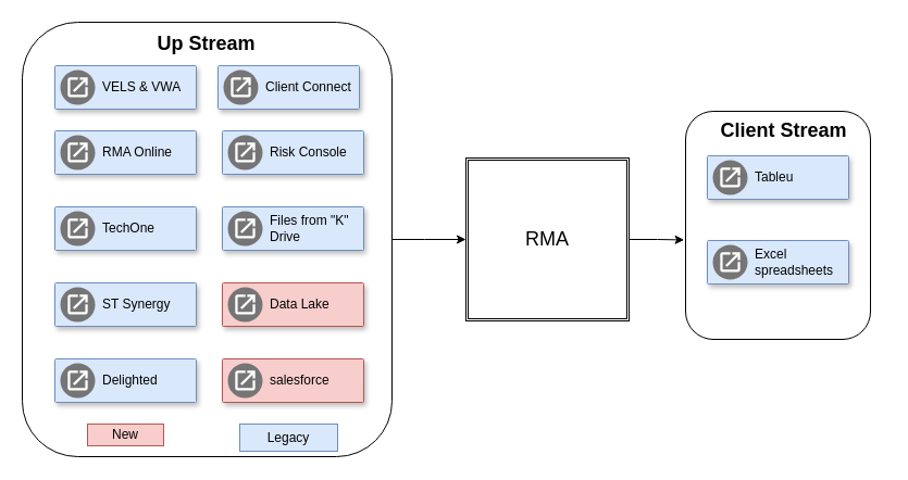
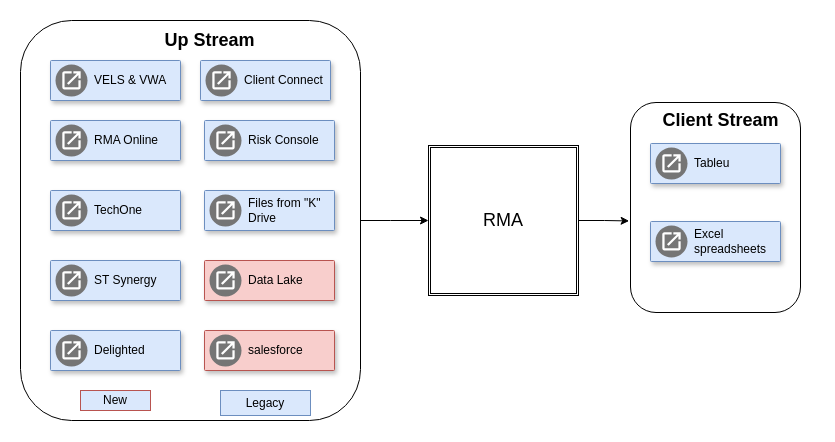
  <mxCell id="0" />
  <mxCell id="1" parent="0" />
  <mxCell id="2" value="" style="rounded=1;whiteSpace=wrap;html=1;" vertex="1" parent="1"><mxGeometry x="630" y="102" width="170" height="210" as="geometry" /></mxCell>
  <mxCell id="3" style="edgeStyle=orthogonalEdgeStyle;rounded=0;orthogonalLoop=1;jettySize=auto;html=1;entryX=0;entryY=0.5;entryDx=0;entryDy=0;" edge="1" parent="1" source="4" target="30"><mxGeometry relative="1" as="geometry"><Array as="points"><mxPoint x="390" y="220" /><mxPoint x="390" y="220" /></Array></mxGeometry></mxCell>
  <mxCell id="4" value="" style="rounded=1;whiteSpace=wrap;html=1;" vertex="1" parent="1"><mxGeometry x="20" y="20" width="340" height="400" as="geometry" /></mxCell>
  <mxCell id="5" value="" style="group" vertex="1" connectable="0" parent="1"><mxGeometry x="50" y="60" width="284" height="310" as="geometry" /></mxCell>
  <mxCell id="6" value="" style="strokeColor=#6c8ebf;shadow=1;strokeWidth=1;rounded=1;absoluteArcSize=1;arcSize=2;fillColor=#dae8fc;" parent="5" vertex="1"><mxGeometry x="154" y="60" width="130" height="40" as="geometry" /></mxCell>
  <mxCell id="7" value="Risk Console" style="dashed=0;connectable=0;html=1;fillColor=#757575;strokeColor=none;shape=mxgraph.gcp2.application_system;part=1;labelPosition=right;verticalLabelPosition=middle;align=left;verticalAlign=middle;spacingLeft=5;fontSize=12;" parent="6" vertex="1"><mxGeometry y="0.5" width="32" height="32" relative="1" as="geometry"><mxPoint x="5" y="-16" as="offset" /></mxGeometry></mxCell>
  <mxCell id="8" value="" style="strokeColor=#6c8ebf;shadow=1;strokeWidth=1;rounded=1;absoluteArcSize=1;arcSize=2;fillColor=#dae8fc;" parent="5" vertex="1"><mxGeometry x="150" width="130" height="40" as="geometry" /></mxCell>
  <mxCell id="9" value="Client Connect" style="dashed=0;connectable=0;html=1;fillColor=#757575;strokeColor=none;shape=mxgraph.gcp2.application_system;part=1;labelPosition=right;verticalLabelPosition=middle;align=left;verticalAlign=middle;spacingLeft=5;fontSize=12;" parent="8" vertex="1"><mxGeometry y="0.5" width="32" height="32" relative="1" as="geometry"><mxPoint x="5" y="-16" as="offset" /></mxGeometry></mxCell>
  <mxCell id="10" value="" style="strokeColor=#6c8ebf;shadow=1;strokeWidth=1;rounded=1;absoluteArcSize=1;arcSize=2;fillColor=#dae8fc;" parent="5" vertex="1"><mxGeometry width="130" height="40" as="geometry" /></mxCell>
  <mxCell id="11" value="VELS &amp;amp; VWA" style="dashed=0;connectable=0;html=1;fillColor=#757575;strokeColor=none;shape=mxgraph.gcp2.application_system;part=1;labelPosition=right;verticalLabelPosition=middle;align=left;verticalAlign=middle;spacingLeft=5;fontSize=12;" parent="10" vertex="1"><mxGeometry y="0.5" width="32" height="32" relative="1" as="geometry"><mxPoint x="5" y="-16" as="offset" /></mxGeometry></mxCell>
  <mxCell id="12" value="" style="strokeColor=#6c8ebf;shadow=1;strokeWidth=1;rounded=1;absoluteArcSize=1;arcSize=2;fillColor=#dae8fc;" parent="5" vertex="1"><mxGeometry y="60" width="130" height="40" as="geometry" /></mxCell>
  <mxCell id="13" value="RMA Online" style="dashed=0;connectable=0;html=1;fillColor=#757575;strokeColor=none;shape=mxgraph.gcp2.application_system;part=1;labelPosition=right;verticalLabelPosition=middle;align=left;verticalAlign=middle;spacingLeft=5;fontSize=12;" parent="12" vertex="1"><mxGeometry y="0.5" width="32" height="32" relative="1" as="geometry"><mxPoint x="5" y="-16" as="offset" /></mxGeometry></mxCell>
  <mxCell id="14" value="" style="strokeColor=#6c8ebf;shadow=1;strokeWidth=1;rounded=1;absoluteArcSize=1;arcSize=2;fillColor=#dae8fc;" parent="5" vertex="1"><mxGeometry y="130" width="130" height="40" as="geometry" /></mxCell>
  <mxCell id="15" value="TechOne" style="dashed=0;connectable=0;html=1;fillColor=#757575;strokeColor=none;shape=mxgraph.gcp2.application_system;part=1;labelPosition=right;verticalLabelPosition=middle;align=left;verticalAlign=middle;spacingLeft=5;fontSize=12;" parent="14" vertex="1"><mxGeometry y="0.5" width="32" height="32" relative="1" as="geometry"><mxPoint x="5" y="-16" as="offset" /></mxGeometry></mxCell>
  <mxCell id="16" value="" style="strokeColor=#6c8ebf;shadow=1;strokeWidth=1;rounded=1;absoluteArcSize=1;arcSize=2;fillColor=#dae8fc;" parent="5" vertex="1"><mxGeometry y="200" width="130" height="40" as="geometry" /></mxCell>
  <mxCell id="17" value="ST Synergy" style="dashed=0;connectable=0;html=1;fillColor=#757575;strokeColor=none;shape=mxgraph.gcp2.application_system;part=1;labelPosition=right;verticalLabelPosition=middle;align=left;verticalAlign=middle;spacingLeft=5;fontSize=12;" parent="16" vertex="1"><mxGeometry y="0.5" width="32" height="32" relative="1" as="geometry"><mxPoint x="5" y="-16" as="offset" /></mxGeometry></mxCell>
  <mxCell id="18" value="" style="strokeColor=#6c8ebf;shadow=1;strokeWidth=1;rounded=1;absoluteArcSize=1;arcSize=2;fillColor=#dae8fc;" parent="5" vertex="1"><mxGeometry y="270" width="130" height="40" as="geometry" /></mxCell>
  <mxCell id="19" value="Delighted" style="dashed=0;connectable=0;html=1;fillColor=#757575;strokeColor=none;shape=mxgraph.gcp2.application_system;part=1;labelPosition=right;verticalLabelPosition=middle;align=left;verticalAlign=middle;spacingLeft=5;fontSize=12;" parent="18" vertex="1"><mxGeometry y="0.5" width="32" height="32" relative="1" as="geometry"><mxPoint x="5" y="-16" as="offset" /></mxGeometry></mxCell>
  <mxCell id="20" value="" style="strokeColor=#b85450;shadow=1;strokeWidth=1;rounded=1;absoluteArcSize=1;arcSize=2;fillColor=#f8cecc;" parent="5" vertex="1"><mxGeometry x="154" y="200" width="130" height="40" as="geometry" /></mxCell>
  <mxCell id="21" value="Data Lake" style="dashed=0;connectable=0;html=1;fillColor=#757575;strokeColor=none;shape=mxgraph.gcp2.application_system;part=1;labelPosition=right;verticalLabelPosition=middle;align=left;verticalAlign=middle;spacingLeft=5;fontSize=12;" parent="20" vertex="1"><mxGeometry y="0.5" width="32" height="32" relative="1" as="geometry"><mxPoint x="5" y="-16" as="offset" /></mxGeometry></mxCell>
  <mxCell id="22" value="" style="strokeColor=#b85450;shadow=1;strokeWidth=1;rounded=1;absoluteArcSize=1;arcSize=2;fillColor=#f8cecc;" parent="5" vertex="1"><mxGeometry x="154" y="270" width="130" height="40" as="geometry" /></mxCell>
  <mxCell id="23" value="salesforce" style="dashed=0;connectable=0;html=1;fillColor=#757575;strokeColor=none;shape=mxgraph.gcp2.application_system;part=1;labelPosition=right;verticalLabelPosition=middle;align=left;verticalAlign=middle;spacingLeft=5;fontSize=12;" parent="22" vertex="1"><mxGeometry y="0.5" width="32" height="32" relative="1" as="geometry"><mxPoint x="5" y="-16" as="offset" /></mxGeometry></mxCell>
  <mxCell id="24" value="" style="strokeColor=#6c8ebf;shadow=1;strokeWidth=1;rounded=1;absoluteArcSize=1;arcSize=2;fillColor=#dae8fc;" parent="5" vertex="1"><mxGeometry x="154" y="130" width="130" height="40" as="geometry" /></mxCell>
  <mxCell id="25" value="Files from &quot;K&quot;&lt;br&gt;Drive" style="dashed=0;connectable=0;html=1;fillColor=#757575;strokeColor=none;shape=mxgraph.gcp2.application_system;part=1;labelPosition=right;verticalLabelPosition=middle;align=left;verticalAlign=middle;spacingLeft=5;fontSize=12;" parent="24" vertex="1"><mxGeometry y="0.5" width="32" height="32" relative="1" as="geometry"><mxPoint x="5" y="-16" as="offset" /></mxGeometry></mxCell>
- <mxCell id="26" value="&lt;b&gt;&lt;font style=&quot;font-size: 18px&quot;&gt;Up Stream&amp;nbsp;&lt;/font&gt;&lt;/b&gt;" style="text;html=1;strokeColor=none;fillColor=none;align=center;verticalAlign=middle;whiteSpace=wrap;rounded=0;" vertex="1" parent="1"><mxGeometry x="102" y="30" width="180" height="20" as="geometry" /></mxCell>
- <mxCell id="27" value="New" style="rounded=0;whiteSpace=wrap;html=1;fillColor=#f8cecc;strokeColor=#b85450;" vertex="1" parent="1"><mxGeometry x="80" y="390" width="70" height="20" as="geometry" /></mxCell>
+ <mxCell id="26" value="&lt;b&gt;&lt;font style=&quot;font-size: 18px&quot;&gt;Up Stream&amp;nbsp;&lt;/font&gt;&lt;/b&gt;" style="text;html=1;strokeColor=none;fillColor=none;align=center;verticalAlign=middle;whiteSpace=wrap;rounded=0;" vertex="1" parent="1"><mxGeometry x="122" y="30" width="180" height="20" as="geometry" /></mxCell>
+ <mxCell id="27" value="New" style="rounded=0;whiteSpace=wrap;html=1;fillColor=#dae8fc;strokeColor=#b85450;" vertex="1" parent="1"><mxGeometry x="80" y="390" width="70" height="20" as="geometry" /></mxCell>
  <mxCell id="28" value="Legacy" style="rounded=0;whiteSpace=wrap;html=1;fillColor=#dae8fc;strokeColor=#6c8ebf;" vertex="1" parent="1"><mxGeometry x="220" y="390" width="90" height="25" as="geometry" /></mxCell>
  <mxCell id="29" style="edgeStyle=orthogonalEdgeStyle;rounded=0;orthogonalLoop=1;jettySize=auto;html=1;entryX=-0.008;entryY=0.564;entryDx=0;entryDy=0;entryPerimeter=0;" edge="1" parent="1" source="30" target="2"><mxGeometry relative="1" as="geometry" /></mxCell>
  <mxCell id="30" value="&lt;font style=&quot;font-size: 18px&quot;&gt;RMA&lt;/font&gt;" style="shape=ext;double=1;whiteSpace=wrap;html=1;aspect=fixed;" vertex="1" parent="1"><mxGeometry x="428" y="145" width="150" height="150" as="geometry" /></mxCell>
  <mxCell id="31" value="" style="strokeColor=#6c8ebf;shadow=1;strokeWidth=1;rounded=1;absoluteArcSize=1;arcSize=2;fillColor=#dae8fc;" vertex="1" parent="1"><mxGeometry x="650" y="143" width="130" height="40" as="geometry" /></mxCell>
  <mxCell id="32" value="Tableu" style="dashed=0;connectable=0;html=1;fillColor=#757575;strokeColor=none;shape=mxgraph.gcp2.application_system;part=1;labelPosition=right;verticalLabelPosition=middle;align=left;verticalAlign=middle;spacingLeft=5;fontSize=12;" vertex="1" parent="31"><mxGeometry y="0.5" width="32" height="32" relative="1" as="geometry"><mxPoint x="5" y="-16" as="offset" /></mxGeometry></mxCell>
  <mxCell id="33" value="" style="strokeColor=#6c8ebf;shadow=1;strokeWidth=1;rounded=1;absoluteArcSize=1;arcSize=2;fillColor=#dae8fc;" vertex="1" parent="1"><mxGeometry x="650" y="221" width="130" height="40" as="geometry" /></mxCell>
  <mxCell id="34" value="Excel &lt;br&gt;spreadsheets" style="dashed=0;connectable=0;html=1;fillColor=#757575;strokeColor=none;shape=mxgraph.gcp2.application_system;part=1;labelPosition=right;verticalLabelPosition=middle;align=left;verticalAlign=middle;spacingLeft=5;fontSize=12;" vertex="1" parent="33"><mxGeometry y="0.5" width="32" height="32" relative="1" as="geometry"><mxPoint x="5" y="-16" as="offset" /></mxGeometry></mxCell>
  <mxCell id="35" value="&lt;b&gt;&lt;font style=&quot;font-size: 18px&quot;&gt;Client Stream&amp;nbsp;&lt;/font&gt;&lt;/b&gt;" style="text;html=1;strokeColor=none;fillColor=none;align=center;verticalAlign=middle;whiteSpace=wrap;rounded=0;" vertex="1" parent="1"><mxGeometry x="633" y="110" width="180" height="20" as="geometry" /></mxCell>
